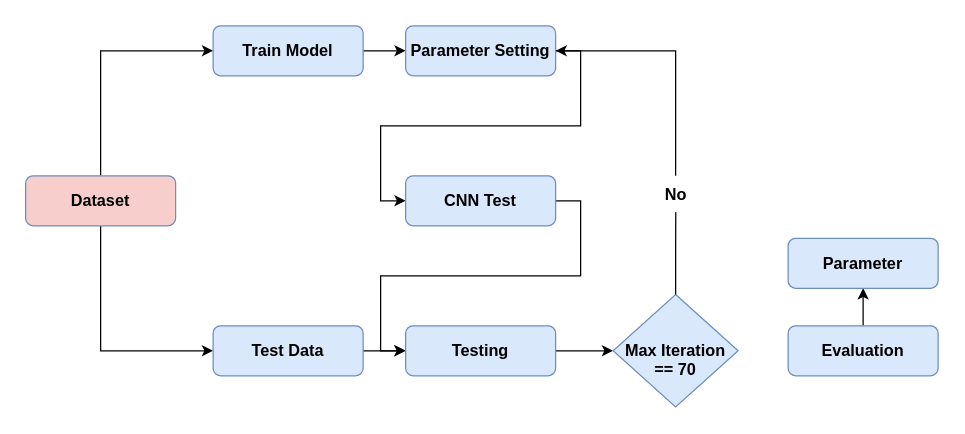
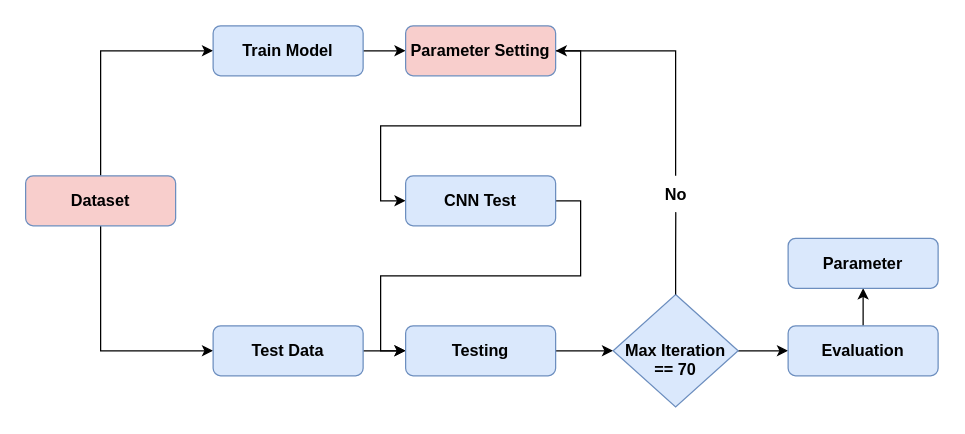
  <mxCell id="0" />
  <mxCell id="1" parent="0" />
  <mxCell id="2" style="edgeStyle=orthogonalEdgeStyle;rounded=0;orthogonalLoop=1;jettySize=auto;html=1;exitX=0.5;exitY=0;exitDx=0;exitDy=0;entryX=0;entryY=0.5;entryDx=0;entryDy=0;" edge="1" parent="1" source="4" target="6"><mxGeometry relative="1" as="geometry" /></mxCell>
  <mxCell id="3" style="edgeStyle=orthogonalEdgeStyle;rounded=0;orthogonalLoop=1;jettySize=auto;html=1;exitX=0.5;exitY=1;exitDx=0;exitDy=0;entryX=0;entryY=0.5;entryDx=0;entryDy=0;" edge="1" parent="1" source="4" target="8"><mxGeometry relative="1" as="geometry" /></mxCell>
  <mxCell id="4" value="&lt;b&gt;&lt;font style=&quot;font-size: 13px;&quot;&gt;Dataset&lt;/font&gt;&lt;/b&gt;" style="rounded=1;whiteSpace=wrap;html=1;fontSize=12;glass=0;strokeWidth=1;shadow=0;fillColor=#f8cecc;strokeColor=#6c8ebf;" parent="1" vertex="1"><mxGeometry x="20" y="140" width="120" height="40" as="geometry" /></mxCell>
  <mxCell id="5" style="edgeStyle=orthogonalEdgeStyle;rounded=0;orthogonalLoop=1;jettySize=auto;html=1;exitX=1;exitY=0.5;exitDx=0;exitDy=0;entryX=0;entryY=0.5;entryDx=0;entryDy=0;" edge="1" parent="1" source="6" target="10"><mxGeometry relative="1" as="geometry" /></mxCell>
  <mxCell id="6" value="&lt;b&gt;&lt;font style=&quot;font-size: 13px;&quot;&gt;Train Model&lt;/font&gt;&lt;/b&gt;" style="rounded=1;whiteSpace=wrap;html=1;fontSize=12;glass=0;strokeWidth=1;shadow=0;fillColor=#dae8fc;strokeColor=#6c8ebf;" vertex="1" parent="1"><mxGeometry x="170" y="20" width="120" height="40" as="geometry" /></mxCell>
  <mxCell id="7" style="edgeStyle=orthogonalEdgeStyle;rounded=0;orthogonalLoop=1;jettySize=auto;html=1;exitX=1;exitY=0.5;exitDx=0;exitDy=0;entryX=0;entryY=0.5;entryDx=0;entryDy=0;" edge="1" parent="1" source="8" target="14"><mxGeometry relative="1" as="geometry" /></mxCell>
  <mxCell id="8" value="&lt;b&gt;&lt;font style=&quot;font-size: 13px;&quot;&gt;Test Data&lt;/font&gt;&lt;/b&gt;" style="rounded=1;whiteSpace=wrap;html=1;fontSize=12;glass=0;strokeWidth=1;shadow=0;fillColor=#dae8fc;strokeColor=#6c8ebf;" vertex="1" parent="1"><mxGeometry x="170" y="260" width="120" height="40" as="geometry" /></mxCell>
  <mxCell id="9" style="edgeStyle=orthogonalEdgeStyle;rounded=0;orthogonalLoop=1;jettySize=auto;html=1;exitX=1;exitY=0.5;exitDx=0;exitDy=0;entryX=0;entryY=0.5;entryDx=0;entryDy=0;" edge="1" parent="1" source="10" target="12"><mxGeometry relative="1" as="geometry" /></mxCell>
- <mxCell id="10" value="&lt;font size=&quot;1&quot; style=&quot;&quot;&gt;&lt;b style=&quot;font-size: 13px;&quot;&gt;Parameter Setting&lt;/b&gt;&lt;/font&gt;" style="rounded=1;whiteSpace=wrap;html=1;fontSize=12;glass=0;strokeWidth=1;shadow=0;fillColor=#dae8fc;strokeColor=#6c8ebf;" vertex="1" parent="1"><mxGeometry x="324" y="20" width="120" height="40" as="geometry" /></mxCell>
+ <mxCell id="10" value="&lt;font size=&quot;1&quot; style=&quot;&quot;&gt;&lt;b style=&quot;font-size: 13px;&quot;&gt;Parameter Setting&lt;/b&gt;&lt;/font&gt;" style="rounded=1;whiteSpace=wrap;html=1;fontSize=12;glass=0;strokeWidth=1;shadow=0;fillColor=#f8cecc;strokeColor=#6c8ebf;" vertex="1" parent="1"><mxGeometry x="324" y="20" width="120" height="40" as="geometry" /></mxCell>
  <mxCell id="11" style="edgeStyle=orthogonalEdgeStyle;rounded=0;orthogonalLoop=1;jettySize=auto;html=1;exitX=1;exitY=0.5;exitDx=0;exitDy=0;entryX=0;entryY=0.5;entryDx=0;entryDy=0;" edge="1" parent="1" source="12" target="14"><mxGeometry relative="1" as="geometry" /></mxCell>
  <mxCell id="12" value="&lt;font style=&quot;font-size: 13px;&quot;&gt;&lt;b&gt;CNN Test&lt;/b&gt;&lt;/font&gt;" style="rounded=1;whiteSpace=wrap;html=1;fontSize=12;glass=0;strokeWidth=1;shadow=0;fillColor=#dae8fc;strokeColor=#6c8ebf;" vertex="1" parent="1"><mxGeometry x="324" y="140" width="120" height="40" as="geometry" /></mxCell>
  <mxCell id="13" style="edgeStyle=orthogonalEdgeStyle;rounded=0;orthogonalLoop=1;jettySize=auto;html=1;exitX=1;exitY=0.5;exitDx=0;exitDy=0;entryX=0;entryY=0.5;entryDx=0;entryDy=0;" edge="1" parent="1" source="14" target="17"><mxGeometry relative="1" as="geometry" /></mxCell>
  <mxCell id="14" value="&lt;b&gt;&lt;font style=&quot;font-size: 13px;&quot;&gt;Testing&lt;/font&gt;&lt;/b&gt;" style="rounded=1;whiteSpace=wrap;html=1;fontSize=12;glass=0;strokeWidth=1;shadow=0;fillColor=#dae8fc;strokeColor=#6c8ebf;" vertex="1" parent="1"><mxGeometry x="324" y="260" width="120" height="40" as="geometry" /></mxCell>
  <mxCell id="15" style="edgeStyle=orthogonalEdgeStyle;rounded=0;orthogonalLoop=1;jettySize=auto;html=1;exitX=0.5;exitY=0;exitDx=0;exitDy=0;entryX=1;entryY=0.5;entryDx=0;entryDy=0;startArrow=none;" edge="1" parent="1" source="22" target="10"><mxGeometry relative="1" as="geometry" /></mxCell>
+ <mxCell id="16" style="edgeStyle=orthogonalEdgeStyle;rounded=0;orthogonalLoop=1;jettySize=auto;html=1;exitX=1;exitY=0.5;exitDx=0;exitDy=0;entryX=0;entryY=0.5;entryDx=0;entryDy=0;" edge="1" parent="1" source="17" target="19"><mxGeometry relative="1" as="geometry" /></mxCell>
  <mxCell id="17" value="&lt;b&gt;&lt;font style=&quot;font-size: 13px;&quot;&gt;&lt;br&gt;Max Iteration == 70&lt;/font&gt;&lt;/b&gt;" style="rhombus;whiteSpace=wrap;html=1;fillColor=#dae8fc;strokeColor=#6c8ebf;" vertex="1" parent="1"><mxGeometry x="490" y="235" width="100" height="90" as="geometry" /></mxCell>
  <mxCell id="18" style="edgeStyle=orthogonalEdgeStyle;rounded=0;orthogonalLoop=1;jettySize=auto;html=1;exitX=0.5;exitY=0;exitDx=0;exitDy=0;entryX=0.5;entryY=1;entryDx=0;entryDy=0;" edge="1" parent="1" source="19" target="20"><mxGeometry relative="1" as="geometry" /></mxCell>
  <mxCell id="19" value="&lt;b&gt;&lt;font style=&quot;font-size: 13px;&quot;&gt;Evaluation&lt;/font&gt;&lt;/b&gt;" style="rounded=1;whiteSpace=wrap;html=1;fontSize=12;glass=0;strokeWidth=1;shadow=0;fillColor=#dae8fc;strokeColor=#6c8ebf;" vertex="1" parent="1"><mxGeometry x="630" y="260" width="120" height="40" as="geometry" /></mxCell>
  <mxCell id="20" value="&lt;b&gt;&lt;font style=&quot;font-size: 13px;&quot;&gt;Parameter&lt;/font&gt;&lt;/b&gt;" style="rounded=1;whiteSpace=wrap;html=1;fontSize=12;glass=0;strokeWidth=1;shadow=0;fillColor=#dae8fc;strokeColor=#6c8ebf;" vertex="1" parent="1"><mxGeometry x="630" y="190" width="120" height="40" as="geometry" /></mxCell>
  <mxCell id="21" value="" style="edgeStyle=orthogonalEdgeStyle;rounded=0;orthogonalLoop=1;jettySize=auto;html=1;exitX=0.5;exitY=0;exitDx=0;exitDy=0;endArrow=none;entryX=0.503;entryY=0.97;entryDx=0;entryDy=0;entryPerimeter=0;" edge="1" parent="1" source="17" target="22"><mxGeometry relative="1" as="geometry"><mxPoint x="540" y="235" as="sourcePoint" /><mxPoint x="540" y="210" as="targetPoint" /></mxGeometry></mxCell>
  <mxCell id="22" value="&lt;font style=&quot;font-size: 13px;&quot;&gt;&lt;b&gt;No&lt;/b&gt;&lt;/font&gt;" style="text;html=1;align=center;verticalAlign=middle;resizable=0;points=[];autosize=1;strokeColor=none;fillColor=none;" vertex="1" parent="1"><mxGeometry x="520" y="140" width="40" height="30" as="geometry" /></mxCell>
